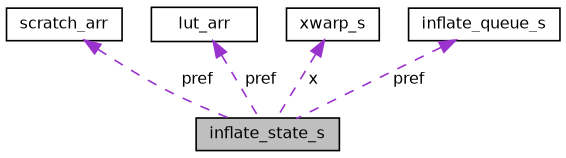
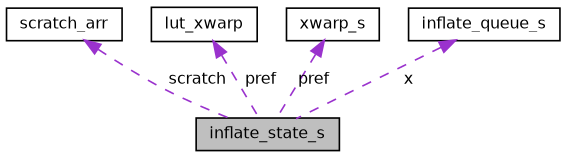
  digraph {
    node [color=black fillcolor=white fontname=Helvetica fontsize=10 shape=record style=filled]
    edge [color=darkorchid3 dir=back fontname=Helvetica fontsize=10 labelfontname=Helvetica labelfontsize=10 style=dashed]
    n1 [fillcolor=grey75 fontcolor=black height=0.2 label=inflate_state_s width=0.4]
    n2 [height=0.2 label=scratch_arr width=0.4]
-   n3 [height=0.2 label=lut_arr width=0.4]
+   n3 [height=0.2 label=lut_xwarp width=0.4]
    n4 [height=0.2 label=xwarp_s width=0.4]
    n5 [height=0.2 label=inflate_queue_s width=0.4]
-   n2 -> n1 [label=" pref"]
+   n2 -> n1 [label=" scratch"]
    n3 -> n1 [label=" pref"]
-   n4 -> n1 [label=" x"]
-   n5 -> n1 [label=" pref"]
+   n4 -> n1 [label=" pref"]
+   n5 -> n1 [label=" x"]
  }
